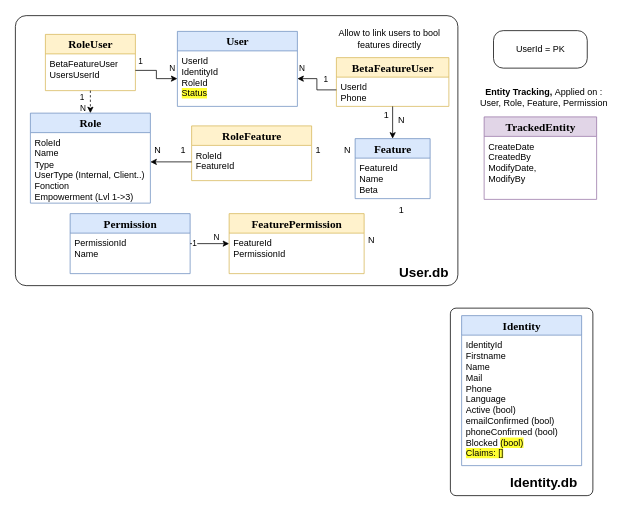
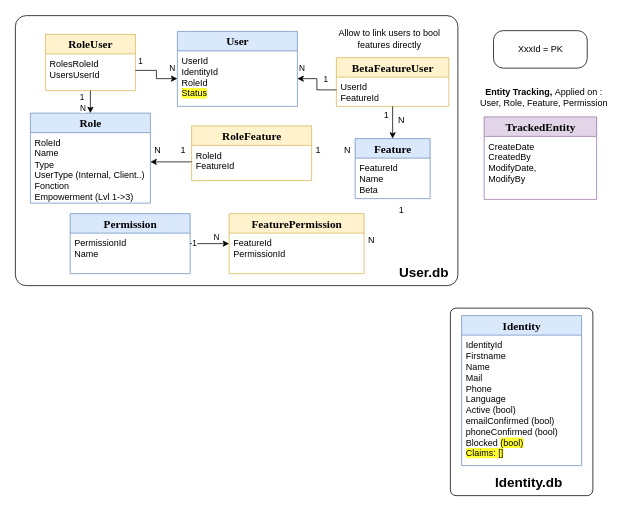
  <mxCell id="0" />
  <mxCell id="1" parent="0" />
  <mxCell id="2" value="" style="rounded=1;whiteSpace=wrap;html=1;arcSize=4;" parent="1" vertex="1"><mxGeometry x="20" y="20" width="590" height="360" as="geometry" /></mxCell>
  <mxCell id="3" value="&lt;font style=&quot;font-size: 15px&quot;&gt;&lt;b&gt;Role&lt;/b&gt;&lt;/font&gt;" style="swimlane;html=1;fontStyle=0;childLayout=stackLayout;horizontal=1;startSize=26;fillColor=#dae8fc;horizontalStack=0;resizeParent=1;resizeLast=0;collapsible=1;marginBottom=0;swimlaneFillColor=#ffffff;rounded=0;shadow=0;comic=0;labelBackgroundColor=none;strokeWidth=1;fontFamily=Verdana;fontSize=10;align=center;strokeColor=#6c8ebf;" parent="1" vertex="1"><mxGeometry x="40" y="150" width="160" height="120" as="geometry" /></mxCell>
  <mxCell id="4" value="RoleId&lt;br&gt;Name&lt;br&gt;Type&lt;br&gt;UserType (Internal, Client..)&lt;br&gt;Fonction&lt;br&gt;Empowerment (Lvl 1-&amp;gt;3)&amp;nbsp;" style="text;html=1;strokeColor=none;fillColor=none;align=left;verticalAlign=top;spacingLeft=4;spacingRight=4;whiteSpace=wrap;overflow=hidden;rotatable=0;points=[[0,0.5],[1,0.5]];portConstraint=eastwest;" parent="3" vertex="1"><mxGeometry y="26" width="160" height="94" as="geometry" /></mxCell>
  <mxCell id="5" value="&lt;font style=&quot;font-size: 15px&quot;&gt;&lt;b&gt;User&lt;/b&gt;&lt;/font&gt;" style="swimlane;html=1;fontStyle=0;childLayout=stackLayout;horizontal=1;startSize=26;fillColor=#dae8fc;horizontalStack=0;resizeParent=1;resizeLast=0;collapsible=1;marginBottom=0;swimlaneFillColor=#ffffff;rounded=0;shadow=0;comic=0;labelBackgroundColor=none;strokeWidth=1;fontFamily=Verdana;fontSize=10;align=center;strokeColor=#6c8ebf;" parent="1" vertex="1"><mxGeometry x="236" y="41" width="160" height="100" as="geometry"><mxRectangle x="-800" y="-920" width="110" height="30" as="alternateBounds" /></mxGeometry></mxCell>
  <mxCell id="6" value="UserId&lt;br&gt;IdentityId&lt;br&gt;RoleId&lt;br&gt;&lt;span style=&quot;background-color: rgb(255, 255, 51);&quot;&gt;Status&lt;br&gt;&lt;/span&gt;" style="text;html=1;strokeColor=none;fillColor=none;align=left;verticalAlign=top;spacingLeft=4;spacingRight=4;whiteSpace=wrap;overflow=hidden;rotatable=0;points=[[0,0.5],[1,0.5]];portConstraint=eastwest;" parent="5" vertex="1"><mxGeometry y="26" width="160" height="74" as="geometry" /></mxCell>
  <mxCell id="7" value="&lt;font style=&quot;font-size: 15px&quot;&gt;&lt;b&gt;Permission&lt;/b&gt;&lt;/font&gt;" style="swimlane;html=1;fontStyle=0;childLayout=stackLayout;horizontal=1;startSize=26;fillColor=#dae8fc;horizontalStack=0;resizeParent=1;resizeLast=0;collapsible=1;marginBottom=0;swimlaneFillColor=#ffffff;rounded=0;shadow=0;comic=0;labelBackgroundColor=none;strokeWidth=1;fontFamily=Verdana;fontSize=10;align=center;strokeColor=#6c8ebf;" parent="1" vertex="1"><mxGeometry x="93" y="284" width="160" height="80" as="geometry" /></mxCell>
  <mxCell id="8" value="PermissionId&lt;br&gt;Name" style="text;html=1;strokeColor=none;fillColor=none;align=left;verticalAlign=top;spacingLeft=4;spacingRight=4;whiteSpace=wrap;overflow=hidden;rotatable=0;points=[[0,0.5],[1,0.5]];portConstraint=eastwest;" parent="7" vertex="1"><mxGeometry y="26" width="160" height="54" as="geometry" /></mxCell>
  <mxCell id="9" value="&lt;font style=&quot;font-size: 15px&quot;&gt;&lt;b&gt;FeaturePermission&lt;/b&gt;&lt;/font&gt;" style="swimlane;html=1;fontStyle=0;childLayout=stackLayout;horizontal=1;startSize=26;fillColor=#fff2cc;horizontalStack=0;resizeParent=1;resizeLast=0;collapsible=1;marginBottom=0;swimlaneFillColor=#ffffff;rounded=0;shadow=0;comic=0;labelBackgroundColor=none;strokeWidth=1;fontFamily=Verdana;fontSize=10;align=center;strokeColor=#d6b656;" parent="1" vertex="1"><mxGeometry x="305" y="284" width="180" height="80" as="geometry" /></mxCell>
  <mxCell id="10" value="FeatureId&lt;br&gt;PermissionId&lt;span style=&quot;white-space: pre&quot;&gt;&#09;&lt;/span&gt;" style="text;html=1;strokeColor=none;fillColor=none;align=left;verticalAlign=top;spacingLeft=4;spacingRight=4;whiteSpace=wrap;overflow=hidden;rotatable=0;points=[[0,0.5],[1,0.5]];portConstraint=eastwest;" parent="9" vertex="1"><mxGeometry y="26" width="180" height="54" as="geometry" /></mxCell>
  <mxCell id="11" value="1" style="text;html=1;strokeColor=none;fillColor=none;align=center;verticalAlign=middle;whiteSpace=wrap;rounded=0;fontSize=12;" parent="1" vertex="1"><mxGeometry x="234" y="185" width="20" height="30" as="geometry" /></mxCell>
  <mxCell id="12" value="N" style="text;html=1;strokeColor=none;fillColor=none;align=center;verticalAlign=middle;whiteSpace=wrap;rounded=0;fontSize=12;" parent="1" vertex="1"><mxGeometry x="200" y="185" width="20" height="30" as="geometry" /></mxCell>
  <mxCell id="13" value="&lt;font style=&quot;font-size: 15px&quot;&gt;&lt;b&gt;Feature&lt;/b&gt;&lt;/font&gt;" style="swimlane;html=1;fontStyle=0;childLayout=stackLayout;horizontal=1;startSize=26;fillColor=#dae8fc;horizontalStack=0;resizeParent=1;resizeLast=0;collapsible=1;marginBottom=0;swimlaneFillColor=#ffffff;rounded=0;shadow=0;comic=0;labelBackgroundColor=none;strokeWidth=1;fontFamily=Verdana;fontSize=10;align=center;strokeColor=#6c8ebf;" parent="1" vertex="1"><mxGeometry x="473" y="184" width="100" height="80" as="geometry" /></mxCell>
  <mxCell id="14" value="FeatureId&lt;br&gt;Name&lt;br&gt;Beta" style="text;html=1;strokeColor=none;fillColor=none;align=left;verticalAlign=top;spacingLeft=4;spacingRight=4;whiteSpace=wrap;overflow=hidden;rotatable=0;points=[[0,0.5],[1,0.5]];portConstraint=eastwest;" parent="13" vertex="1"><mxGeometry y="26" width="100" height="54" as="geometry" /></mxCell>
  <mxCell id="15" value="&lt;font style=&quot;font-size: 15px&quot;&gt;&lt;b&gt;RoleFeature&lt;/b&gt;&lt;/font&gt;" style="swimlane;html=1;fontStyle=0;childLayout=stackLayout;horizontal=1;startSize=26;fillColor=#fff2cc;horizontalStack=0;resizeParent=1;resizeLast=0;collapsible=1;marginBottom=0;swimlaneFillColor=#ffffff;rounded=0;shadow=0;comic=0;labelBackgroundColor=none;strokeWidth=1;fontFamily=Verdana;fontSize=10;align=center;strokeColor=#d6b656;" parent="1" vertex="1"><mxGeometry x="255" y="167" width="160" height="73" as="geometry" /></mxCell>
  <mxCell id="16" value="RoleId&lt;br&gt;FeatureId" style="text;html=1;strokeColor=none;fillColor=none;align=left;verticalAlign=top;spacingLeft=4;spacingRight=4;whiteSpace=wrap;overflow=hidden;rotatable=0;points=[[0,0.5],[1,0.5]];portConstraint=eastwest;" parent="15" vertex="1"><mxGeometry y="26" width="160" height="44" as="geometry" /></mxCell>
  <mxCell id="17" style="edgeStyle=orthogonalEdgeStyle;rounded=0;orthogonalLoop=1;jettySize=auto;html=1;exitX=0;exitY=0.5;exitDx=0;exitDy=0;" parent="1" source="16" edge="1"><mxGeometry relative="1" as="geometry"><Array as="points"><mxPoint x="200" y="215" /></Array><mxPoint x="200" y="215" as="targetPoint" /></mxGeometry></mxCell>
  <mxCell id="18" value="1" style="text;html=1;strokeColor=none;fillColor=none;align=center;verticalAlign=middle;whiteSpace=wrap;rounded=0;fontSize=12;" parent="1" vertex="1"><mxGeometry x="414" y="185" width="20" height="30" as="geometry" /></mxCell>
  <mxCell id="19" value="N" style="text;html=1;strokeColor=none;fillColor=none;align=center;verticalAlign=middle;whiteSpace=wrap;rounded=0;fontSize=12;" parent="1" vertex="1"><mxGeometry x="525" y="144" width="20" height="30" as="geometry" /></mxCell>
  <mxCell id="20" value="1" style="text;html=1;strokeColor=none;fillColor=none;align=center;verticalAlign=middle;whiteSpace=wrap;rounded=0;fontSize=12;" parent="1" vertex="1"><mxGeometry x="525" y="264" width="20" height="30" as="geometry" /></mxCell>
  <mxCell id="21" value="N" style="text;html=1;strokeColor=none;fillColor=none;align=center;verticalAlign=middle;whiteSpace=wrap;rounded=0;fontSize=12;" parent="1" vertex="1"><mxGeometry x="485" y="305" width="20" height="30" as="geometry" /></mxCell>
  <mxCell id="22" value="&lt;span style=&quot;font-size: 15px;&quot;&gt;&lt;b&gt;BetaFeature&lt;/b&gt;&lt;/span&gt;&lt;b style=&quot;border-color: var(--border-color); font-size: 15px;&quot;&gt;User&lt;/b&gt;" style="swimlane;html=1;fontStyle=0;childLayout=stackLayout;horizontal=1;startSize=26;fillColor=#fff2cc;horizontalStack=0;resizeParent=1;resizeLast=0;collapsible=1;marginBottom=0;swimlaneFillColor=#ffffff;rounded=0;shadow=0;comic=0;labelBackgroundColor=none;strokeWidth=1;fontFamily=Verdana;fontSize=10;align=center;strokeColor=#d6b656;" parent="1" vertex="1"><mxGeometry x="448" y="76" width="150" height="65" as="geometry" /></mxCell>
- <mxCell id="23" value="UserId&lt;br&gt;Phone" style="text;html=1;strokeColor=none;fillColor=none;align=left;verticalAlign=top;spacingLeft=4;spacingRight=4;whiteSpace=wrap;overflow=hidden;rotatable=0;points=[[0,0.5],[1,0.5]];portConstraint=eastwest;" parent="22" vertex="1"><mxGeometry y="26" width="150" height="34" as="geometry" /></mxCell>
+ <mxCell id="23" value="UserId&lt;br&gt;FeatureId" style="text;html=1;strokeColor=none;fillColor=none;align=left;verticalAlign=top;spacingLeft=4;spacingRight=4;whiteSpace=wrap;overflow=hidden;rotatable=0;points=[[0,0.5],[1,0.5]];portConstraint=eastwest;" parent="22" vertex="1"><mxGeometry y="26" width="150" height="34" as="geometry" /></mxCell>
  <mxCell id="24" style="edgeStyle=orthogonalEdgeStyle;rounded=0;orthogonalLoop=1;jettySize=auto;html=1;exitX=0;exitY=0.5;exitDx=0;exitDy=0;entryX=1;entryY=0.5;entryDx=0;entryDy=0;" parent="1" source="23" target="6" edge="1"><mxGeometry relative="1" as="geometry"><Array as="points" /><mxPoint x="254" y="95" as="sourcePoint" /><mxPoint x="200" y="95" as="targetPoint" /></mxGeometry></mxCell>
  <mxCell id="25" value="1" style="edgeLabel;html=1;align=center;verticalAlign=middle;resizable=0;points=[];" parent="24" vertex="1" connectable="0"><mxGeometry x="-0.845" y="-2" relative="1" as="geometry"><mxPoint x="-10" y="-13" as="offset" /></mxGeometry></mxCell>
  <mxCell id="26" value="N" style="edgeLabel;html=1;align=center;verticalAlign=middle;resizable=0;points=[];" parent="24" vertex="1" connectable="0"><mxGeometry x="0.851" relative="1" as="geometry"><mxPoint y="-15" as="offset" /></mxGeometry></mxCell>
  <mxCell id="27" style="edgeStyle=orthogonalEdgeStyle;rounded=0;orthogonalLoop=1;jettySize=auto;html=1;exitX=0.5;exitY=1;exitDx=0;exitDy=0;" parent="1" source="22" target="13" edge="1"><mxGeometry relative="1" as="geometry"><Array as="points" /><mxPoint x="429" y="95" as="sourcePoint" /><mxPoint x="670" y="365" as="targetPoint" /></mxGeometry></mxCell>
  <mxCell id="28" value="Allow to link users to bool features directly" style="text;html=1;strokeColor=none;fillColor=none;align=center;verticalAlign=middle;whiteSpace=wrap;rounded=0;" parent="1" vertex="1"><mxGeometry x="434" y="26" width="170" height="50" as="geometry" /></mxCell>
  <mxCell id="29" style="edgeStyle=orthogonalEdgeStyle;rounded=0;orthogonalLoop=1;jettySize=auto;html=1;" parent="1" source="7" target="9" edge="1"><mxGeometry relative="1" as="geometry"><Array as="points"><mxPoint x="200" y="360" /><mxPoint x="200" y="360" /></Array></mxGeometry></mxCell>
  <mxCell id="30" value="1" style="edgeLabel;html=1;align=center;verticalAlign=middle;resizable=0;points=[];" parent="29" vertex="1" connectable="0"><mxGeometry x="-0.794" y="2" relative="1" as="geometry"><mxPoint as="offset" /></mxGeometry></mxCell>
  <mxCell id="31" value="N" style="edgeLabel;html=1;align=center;verticalAlign=middle;resizable=0;points=[];" parent="29" vertex="1" connectable="0"><mxGeometry x="0.795" y="4" relative="1" as="geometry"><mxPoint x="-13" y="-5" as="offset" /></mxGeometry></mxCell>
  <mxCell id="32" value="&lt;b&gt;&lt;font style=&quot;font-size: 18px;&quot;&gt;User.db&lt;/font&gt;&lt;/b&gt;" style="text;html=1;strokeColor=none;fillColor=none;align=center;verticalAlign=middle;whiteSpace=wrap;rounded=0;" parent="1" vertex="1"><mxGeometry x="530" y="350" width="70" height="25" as="geometry" /></mxCell>
  <mxCell id="33" value="&lt;b&gt;Entity Tracking,&amp;nbsp;&lt;/b&gt;Applied on : &lt;br&gt;User, Role, Feature, Permission" style="text;html=1;strokeColor=none;fillColor=none;align=center;verticalAlign=middle;whiteSpace=wrap;rounded=0;" parent="1" vertex="1"><mxGeometry x="620" y="97" width="210" height="63" as="geometry" /></mxCell>
  <mxCell id="34" value="&lt;font style=&quot;font-size: 15px&quot;&gt;&lt;b&gt;TrackedEntity&lt;/b&gt;&lt;/font&gt;" style="swimlane;html=1;fontStyle=0;childLayout=stackLayout;horizontal=1;startSize=26;fillColor=#e1d5e7;horizontalStack=0;resizeParent=1;resizeLast=0;collapsible=1;marginBottom=0;swimlaneFillColor=#ffffff;rounded=0;shadow=0;comic=0;labelBackgroundColor=none;strokeWidth=1;fontFamily=Verdana;fontSize=10;align=center;strokeColor=#9673a6;" parent="1" vertex="1"><mxGeometry x="645" y="155" width="150" height="110" as="geometry" /></mxCell>
  <mxCell id="35" value="CreateDate&lt;br&gt;CreatedBy&lt;br&gt;ModifyDate, &lt;br&gt;ModifyBy" style="text;html=1;strokeColor=none;fillColor=none;align=left;verticalAlign=top;spacingLeft=4;spacingRight=4;whiteSpace=wrap;overflow=hidden;rotatable=0;points=[[0,0.5],[1,0.5]];portConstraint=eastwest;" parent="34" vertex="1"><mxGeometry y="26" width="150" height="84" as="geometry" /></mxCell>
  <mxCell id="36" value="" style="rounded=1;whiteSpace=wrap;html=1;arcSize=4;" parent="1" vertex="1"><mxGeometry x="600" y="410" width="190" height="250" as="geometry" /></mxCell>
  <mxCell id="37" value="&lt;font style=&quot;font-size: 15px&quot;&gt;&lt;b&gt;Identity&lt;/b&gt;&lt;/font&gt;" style="swimlane;html=1;fontStyle=0;childLayout=stackLayout;horizontal=1;startSize=26;fillColor=#dae8fc;horizontalStack=0;resizeParent=1;resizeLast=0;collapsible=1;marginBottom=0;swimlaneFillColor=#ffffff;rounded=0;shadow=0;comic=0;labelBackgroundColor=none;strokeWidth=1;fontFamily=Verdana;fontSize=10;align=center;strokeColor=#6c8ebf;" parent="1" vertex="1"><mxGeometry x="615" y="420" width="160" height="200" as="geometry"><mxRectangle x="-800" y="-920" width="110" height="30" as="alternateBounds" /></mxGeometry></mxCell>
  <mxCell id="38" value="IdentityId&lt;br&gt;Firstname&lt;br&gt;Name&lt;br&gt;Mail&lt;br&gt;Phone&lt;br&gt;Language&lt;br&gt;Active (bool)&lt;br&gt;emailConfirmed&amp;nbsp;(bool)&lt;br&gt;phoneConfirmed&amp;nbsp;(bool)&lt;br&gt;Blocked&amp;nbsp;&lt;span style=&quot;background-color: rgb(255, 255, 51);&quot;&gt;(bool)&lt;/span&gt;&lt;span style=&quot;background-color: rgb(255, 255, 51);&quot;&gt;&lt;br&gt;Claims: []&lt;br&gt;&lt;/span&gt;" style="text;html=1;strokeColor=none;fillColor=none;align=left;verticalAlign=top;spacingLeft=4;spacingRight=4;whiteSpace=wrap;overflow=hidden;rotatable=0;points=[[0,0.5],[1,0.5]];portConstraint=eastwest;" parent="37" vertex="1"><mxGeometry y="26" width="160" height="174" as="geometry" /></mxCell>
- <mxCell id="39" value="&lt;b&gt;&lt;font style=&quot;font-size: 18px;&quot;&gt;Identity.db&lt;/font&gt;&lt;/b&gt;" style="text;html=1;strokeColor=none;fillColor=none;align=center;verticalAlign=middle;whiteSpace=wrap;rounded=0;" parent="1" vertex="1"><mxGeometry x="675" y="630" width="100" height="25" as="geometry" /></mxCell>
- <mxCell id="40" value="UserId = PK" style="rounded=1;whiteSpace=wrap;html=1;arcSize=26;" parent="1" vertex="1"><mxGeometry x="657.5" y="40" width="125" height="50" as="geometry" /></mxCell>
+ <mxCell id="39" value="&lt;b&gt;&lt;font style=&quot;font-size: 18px;&quot;&gt;Identity.db&lt;/font&gt;&lt;/b&gt;" style="text;html=1;strokeColor=none;fillColor=none;align=center;verticalAlign=middle;whiteSpace=wrap;rounded=0;" parent="1" vertex="1"><mxGeometry x="655" y="630" width="100" height="25" as="geometry" /></mxCell>
+ <mxCell id="40" value="XxxId = PK" style="rounded=1;whiteSpace=wrap;html=1;arcSize=26;" parent="1" vertex="1"><mxGeometry x="657.5" y="40" width="125" height="50" as="geometry" /></mxCell>
  <mxCell id="41" value="&lt;span style=&quot;font-size: 15px;&quot;&gt;&lt;b&gt;RoleUser&lt;/b&gt;&lt;/span&gt;" style="swimlane;html=1;fontStyle=0;childLayout=stackLayout;horizontal=1;startSize=26;fillColor=#fff2cc;horizontalStack=0;resizeParent=1;resizeLast=0;collapsible=1;marginBottom=0;swimlaneFillColor=#ffffff;rounded=0;shadow=0;comic=0;labelBackgroundColor=none;strokeWidth=1;fontFamily=Verdana;fontSize=10;align=center;strokeColor=#d6b656;" parent="1" vertex="1"><mxGeometry x="60" y="45" width="120" height="75" as="geometry" /></mxCell>
- <mxCell id="42" value="BetaFeatureUser&lt;br&gt;UsersUserId" style="text;html=1;strokeColor=none;fillColor=none;align=left;verticalAlign=top;spacingLeft=4;spacingRight=4;whiteSpace=wrap;overflow=hidden;rotatable=0;points=[[0,0.5],[1,0.5]];portConstraint=eastwest;" parent="41" vertex="1"><mxGeometry y="26" width="120" height="44" as="geometry" /></mxCell>
+ <mxCell id="42" value="RolesRoleId&lt;br&gt;UsersUserId" style="text;html=1;strokeColor=none;fillColor=none;align=left;verticalAlign=top;spacingLeft=4;spacingRight=4;whiteSpace=wrap;overflow=hidden;rotatable=0;points=[[0,0.5],[1,0.5]];portConstraint=eastwest;" parent="41" vertex="1"><mxGeometry y="26" width="120" height="44" as="geometry" /></mxCell>
  <mxCell id="43" style="edgeStyle=orthogonalEdgeStyle;rounded=0;orthogonalLoop=1;jettySize=auto;html=1;entryX=0;entryY=0.5;entryDx=0;entryDy=0;exitX=1;exitY=0.5;exitDx=0;exitDy=0;" parent="1" source="42" target="6" edge="1"><mxGeometry relative="1" as="geometry"><Array as="points" /><mxPoint x="458" y="103" as="sourcePoint" /><mxPoint x="410" y="103" as="targetPoint" /></mxGeometry></mxCell>
  <mxCell id="44" value="1" style="edgeLabel;html=1;align=center;verticalAlign=middle;resizable=0;points=[];" parent="43" vertex="1" connectable="0"><mxGeometry x="-0.845" y="-2" relative="1" as="geometry"><mxPoint x="1" y="-15" as="offset" /></mxGeometry></mxCell>
  <mxCell id="45" value="N" style="edgeLabel;html=1;align=center;verticalAlign=middle;resizable=0;points=[];" parent="43" vertex="1" connectable="0"><mxGeometry x="0.851" relative="1" as="geometry"><mxPoint x="-3" y="-15" as="offset" /></mxGeometry></mxCell>
- <mxCell id="46" style="edgeStyle=orthogonalEdgeStyle;rounded=0;orthogonalLoop=1;jettySize=auto;html=1;entryX=0.5;entryY=0;entryDx=0;entryDy=0;exitX=0.5;exitY=1;exitDx=0;exitDy=0;dashed=1;" parent="1" source="41" target="3" edge="1"><mxGeometry relative="1" as="geometry"><Array as="points" /><mxPoint x="210" y="103" as="sourcePoint" /><mxPoint x="250" y="103" as="targetPoint" /></mxGeometry></mxCell>
+ <mxCell id="46" style="edgeStyle=orthogonalEdgeStyle;rounded=0;orthogonalLoop=1;jettySize=auto;html=1;entryX=0.5;entryY=0;entryDx=0;entryDy=0;exitX=0.5;exitY=1;exitDx=0;exitDy=0;" parent="1" source="41" target="3" edge="1"><mxGeometry relative="1" as="geometry"><Array as="points" /><mxPoint x="210" y="103" as="sourcePoint" /><mxPoint x="250" y="103" as="targetPoint" /></mxGeometry></mxCell>
  <mxCell id="47" value="1" style="edgeLabel;html=1;align=center;verticalAlign=middle;resizable=0;points=[];" parent="46" vertex="1" connectable="0"><mxGeometry x="-0.845" y="-2" relative="1" as="geometry"><mxPoint x="-10" y="6" as="offset" /></mxGeometry></mxCell>
  <mxCell id="48" value="N" style="edgeLabel;html=1;align=center;verticalAlign=middle;resizable=0;points=[];" parent="46" vertex="1" connectable="0"><mxGeometry x="0.851" relative="1" as="geometry"><mxPoint x="-11" y="-6" as="offset" /></mxGeometry></mxCell>
  <mxCell id="49" value="N" style="text;html=1;strokeColor=none;fillColor=none;align=center;verticalAlign=middle;whiteSpace=wrap;rounded=0;fontSize=12;" parent="1" vertex="1"><mxGeometry x="453" y="185" width="20" height="30" as="geometry" /></mxCell>
  <mxCell id="50" value="1" style="text;html=1;strokeColor=none;fillColor=none;align=center;verticalAlign=middle;whiteSpace=wrap;rounded=0;fontSize=12;" parent="1" vertex="1"><mxGeometry x="505" y="138" width="20" height="30" as="geometry" /></mxCell>
